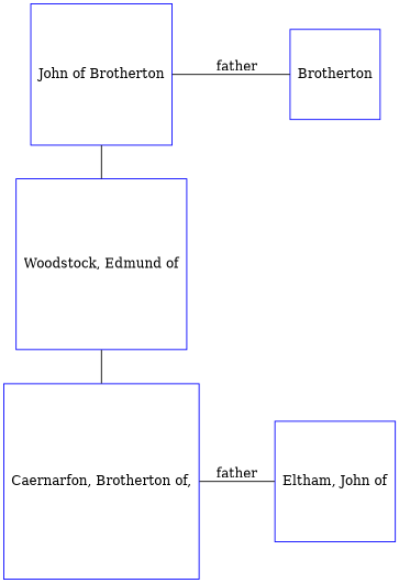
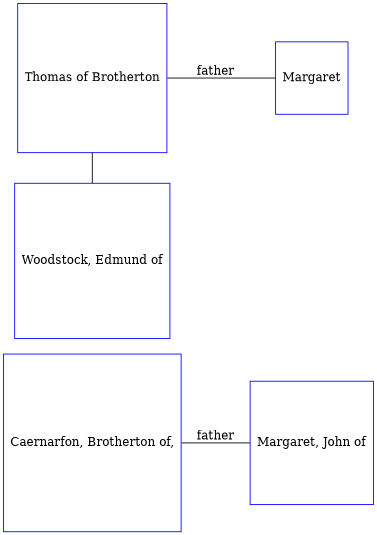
  digraph {
    rankdir=LR
    node [color=blue regular=1 shape=box]
    edge [dir=none]
    n1 [label="Caernarfon, Brotherton of,"]
    n2 [label="Woodstock, Edmund of"]
-   n3 [label="John of Brotherton"]
-   n4 [label="Eltham, John of"]
-   n5 [label=Brotherton]
+   n3 [label="Thomas of Brotherton"]
+   n4 [label="Margaret, John of"]
+   n5 [label=Margaret]
    subgraph sub_1 {
      rank=same
      n1
      n2
      n3
    }
    n1 -> n4 [arrowsize=0.0 label=father]
-   n2 -> n1
    n3 -> n2
    n3 -> n5 [arrowsize=0.0 label=father]
  }
